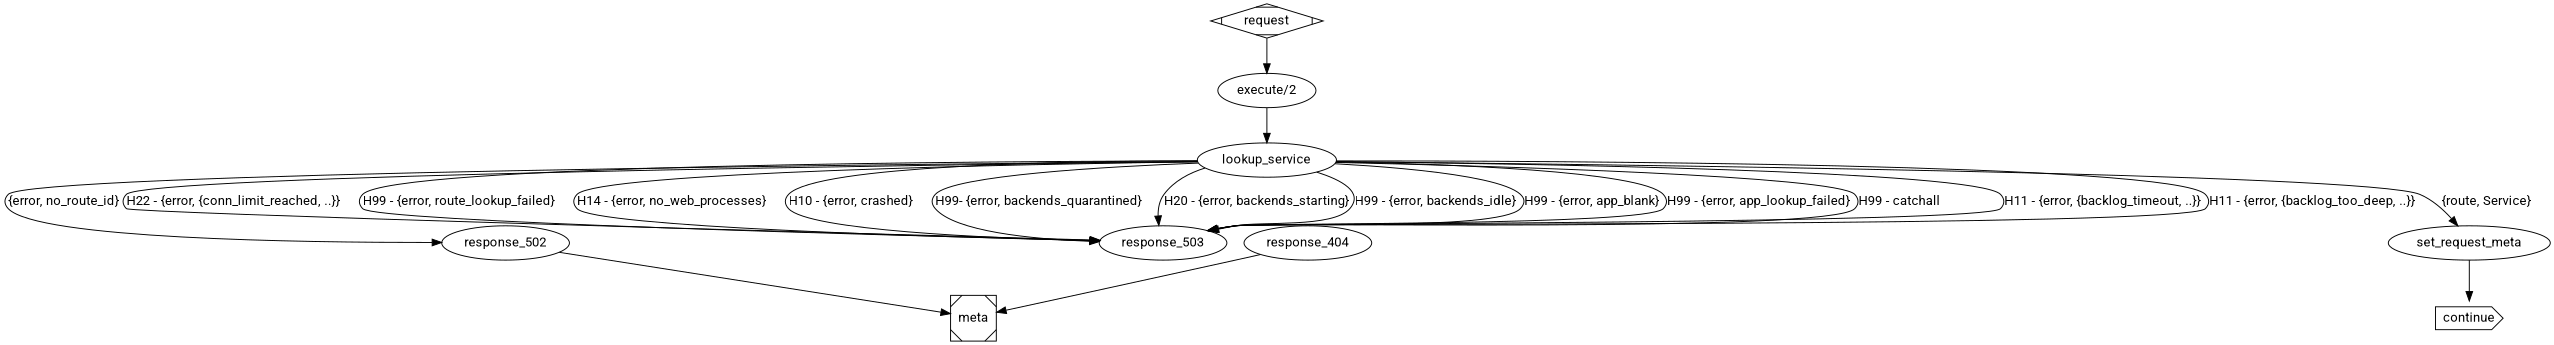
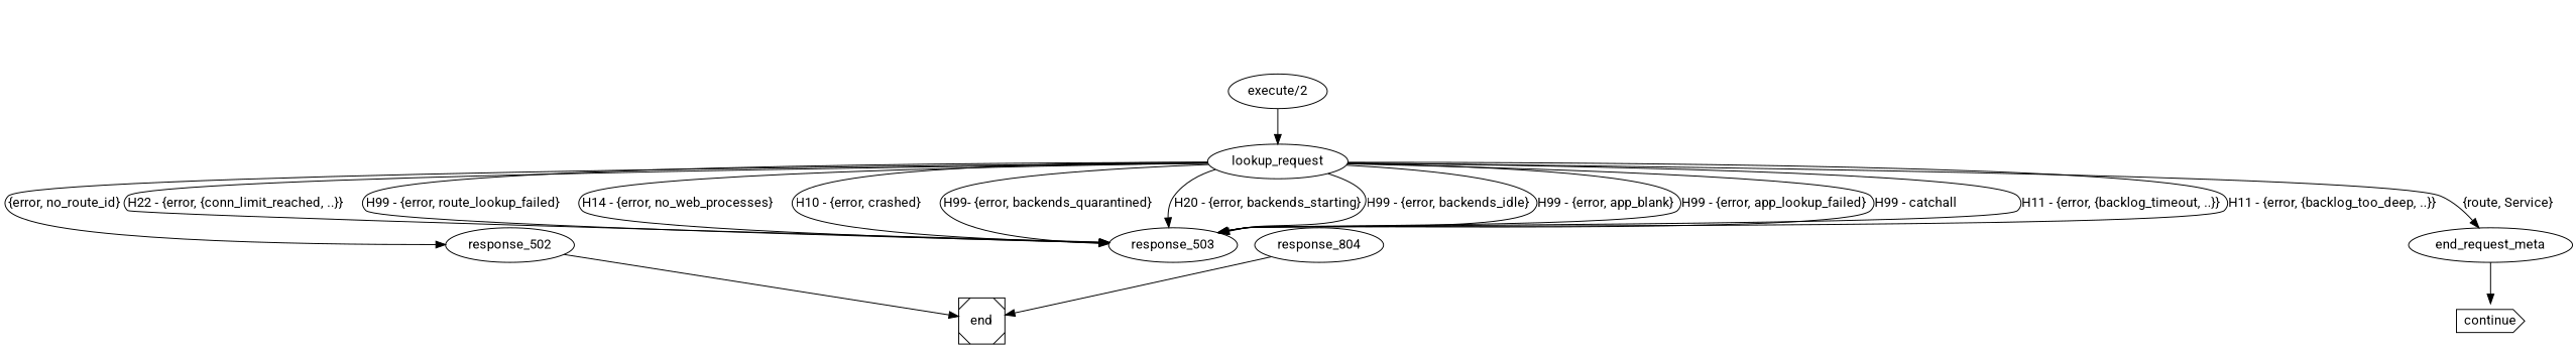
  digraph {
    fontname=Roboto
    node [fontname=Roboto]
    edge [fontname=Roboto]
-   request [shape=Mdiamond]
    n2 [label="execute/2"]
-   lookup_service
+   lookup_service [label=lookup_request]
    response_502
    response_503
-   set_request_meta
-   end [shape=Msquare label=meta]
-   response_404
+   set_request_meta [label=end_request_meta]
+   end [shape=Msquare]
+   response_404 [label=response_804]
    continue [shape=cds]
-   request -> n2
    n2 -> lookup_service
    lookup_service -> response_502 [label="{error, no_route_id}"]
    lookup_service -> response_503 [label="H11 - {error, {backlog_timeout, ..}}"]
    lookup_service -> response_503 [label="H11 - {error, {backlog_too_deep, ..}}"]
    lookup_service -> response_503 [label="H22 - {error, {conn_limit_reached, ..}}"]
    lookup_service -> response_503 [label="H99 - {error, route_lookup_failed}"]
    lookup_service -> response_503 [label="H14 - {error, no_web_processes}"]
    lookup_service -> response_503 [label="H10 - {error, crashed}"]
    lookup_service -> response_503 [label="H99- {error, backends_quarantined}"]
    lookup_service -> response_503 [label="H20 - {error, backends_starting}"]
    lookup_service -> response_503 [label="H99 - {error, backends_idle}"]
    lookup_service -> response_503 [label="H99 - {error, app_blank}"]
    lookup_service -> response_503 [label="H99 - {error, app_lookup_failed}"]
    lookup_service -> response_503 [label="H99 - catchall"]
    lookup_service -> set_request_meta [label="{route, Service}"]
    response_502 -> end
    set_request_meta -> continue
    response_404 -> end
  }
